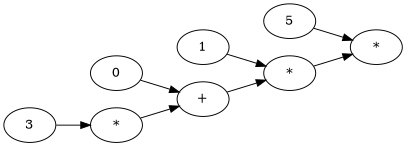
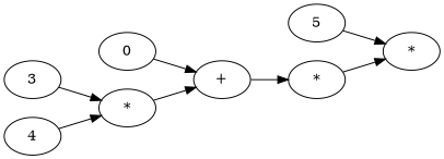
  digraph {
    rankdir=LR
    n1 [label="*"]
    n2 [label="*"]
-   n3 [label=1]
    n4 [label="+"]
    n5 [label=0]
    n6 [label="*"]
    n7 [label=3]
+   n8 [label=4]
    n9 [label=5]
    n1 -> n2
-   n3 -> n1
    n4 -> n1
    n5 -> n4
    n6 -> n4
    n7 -> n6
+   n8 -> n6
    n9 -> n2
  }
